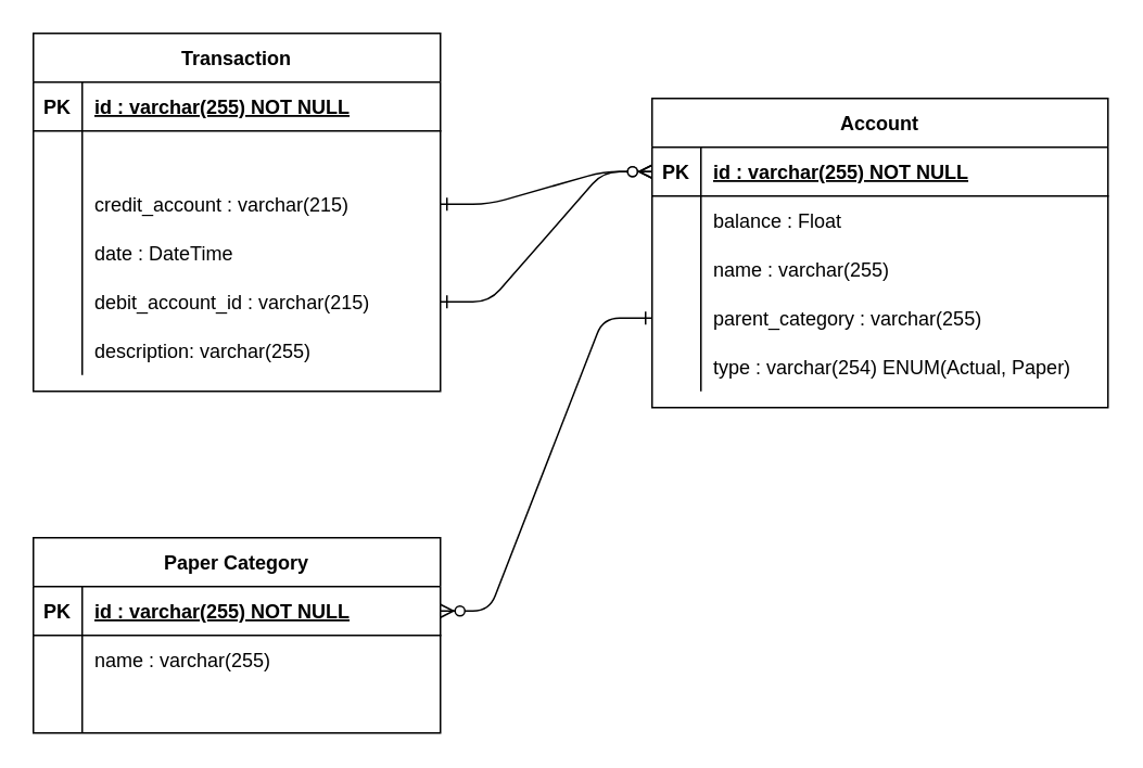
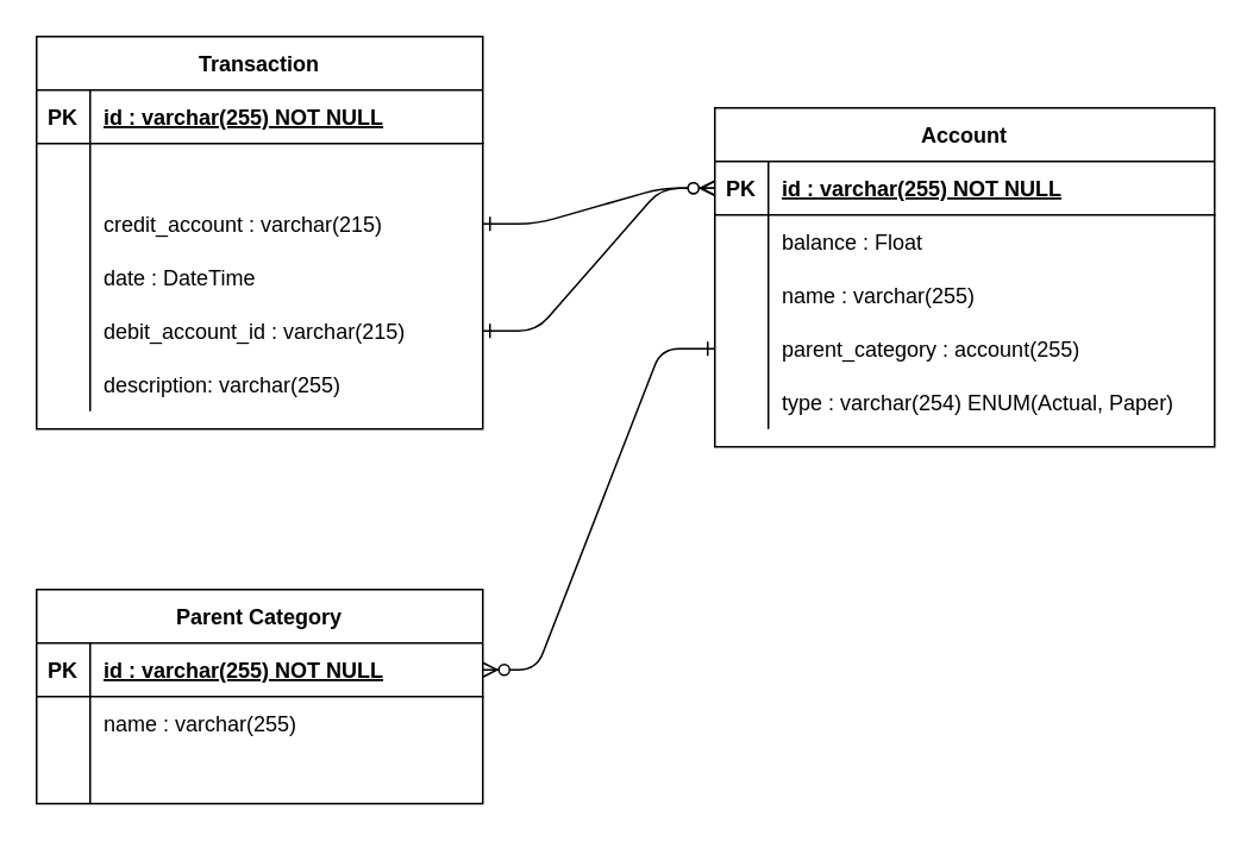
  <mxCell id="0" />
  <mxCell id="1" parent="0" />
- <mxCell id="2" value="Paper Category" style="shape=table;startSize=30;container=1;collapsible=1;childLayout=tableLayout;fixedRows=1;rowLines=0;fontStyle=1;align=center;resizeLast=1;" vertex="1" parent="1"><mxGeometry x="20" y="330" width="250" height="120" as="geometry" /></mxCell>
+ <mxCell id="2" value="Parent Category" style="shape=table;startSize=30;container=1;collapsible=1;childLayout=tableLayout;fixedRows=1;rowLines=0;fontStyle=1;align=center;resizeLast=1;" vertex="1" parent="1"><mxGeometry x="20" y="330" width="250" height="120" as="geometry" /></mxCell>
  <mxCell id="3" value="" style="shape=partialRectangle;collapsible=0;dropTarget=0;pointerEvents=0;fillColor=none;points=[[0,0.5],[1,0.5]];portConstraint=eastwest;top=0;left=0;right=0;bottom=1;" vertex="1" parent="2"><mxGeometry y="30" width="250" height="30" as="geometry" /></mxCell>
  <mxCell id="4" value="PK" style="shape=partialRectangle;overflow=hidden;connectable=0;fillColor=none;top=0;left=0;bottom=0;right=0;fontStyle=1;" vertex="1" parent="3"><mxGeometry width="30" height="30" as="geometry"><mxRectangle width="30" height="30" as="alternateBounds" /></mxGeometry></mxCell>
  <mxCell id="5" value="" style="shape=partialRectangle;overflow=hidden;connectable=0;fillColor=none;top=0;left=0;bottom=0;right=0;align=left;spacingLeft=6;fontStyle=5;" vertex="1" parent="3"><mxGeometry x="30" width="220" height="30" as="geometry"><mxRectangle width="220" height="30" as="alternateBounds" /></mxGeometry></mxCell>
  <mxCell id="6" value="" style="shape=partialRectangle;collapsible=0;dropTarget=0;pointerEvents=0;fillColor=none;points=[[0,0.5],[1,0.5]];portConstraint=eastwest;top=0;left=0;right=0;bottom=0;" vertex="1" parent="2"><mxGeometry y="60" width="250" height="30" as="geometry" /></mxCell>
  <mxCell id="7" value="" style="shape=partialRectangle;overflow=hidden;connectable=0;fillColor=none;top=0;left=0;bottom=0;right=0;" vertex="1" parent="6"><mxGeometry width="30" height="30" as="geometry"><mxRectangle width="30" height="30" as="alternateBounds" /></mxGeometry></mxCell>
  <mxCell id="8" value="name : varchar(255)" style="shape=partialRectangle;overflow=hidden;connectable=0;fillColor=none;top=0;left=0;bottom=0;right=0;align=left;spacingLeft=6;" vertex="1" parent="6"><mxGeometry x="30" width="220" height="30" as="geometry"><mxRectangle width="220" height="30" as="alternateBounds" /></mxGeometry></mxCell>
  <mxCell id="9" value="" style="shape=partialRectangle;collapsible=0;dropTarget=0;pointerEvents=0;fillColor=none;points=[[0,0.5],[1,0.5]];portConstraint=eastwest;top=0;left=0;right=0;bottom=0;" vertex="1" parent="2"><mxGeometry y="90" width="250" height="30" as="geometry" /></mxCell>
  <mxCell id="10" value="" style="shape=partialRectangle;overflow=hidden;connectable=0;fillColor=none;top=0;left=0;bottom=0;right=0;" vertex="1" parent="9"><mxGeometry width="30" height="30" as="geometry"><mxRectangle width="30" height="30" as="alternateBounds" /></mxGeometry></mxCell>
  <mxCell id="11" value="" style="shape=partialRectangle;overflow=hidden;connectable=0;fillColor=none;top=0;left=0;bottom=0;right=0;align=left;spacingLeft=6;" vertex="1" parent="9"><mxGeometry x="30" width="220" height="30" as="geometry"><mxRectangle width="220" height="30" as="alternateBounds" /></mxGeometry></mxCell>
  <mxCell id="12" value="Transaction" style="shape=table;startSize=30;container=1;collapsible=1;childLayout=tableLayout;fixedRows=1;rowLines=0;fontStyle=1;align=center;resizeLast=1;" vertex="1" parent="1"><mxGeometry x="20" y="20" width="250" height="220" as="geometry" /></mxCell>
  <mxCell id="13" value="" style="shape=partialRectangle;collapsible=0;dropTarget=0;pointerEvents=0;fillColor=none;points=[[0,0.5],[1,0.5]];portConstraint=eastwest;top=0;left=0;right=0;bottom=1;" vertex="1" parent="12"><mxGeometry y="30" width="250" height="30" as="geometry" /></mxCell>
  <mxCell id="14" value="PK" style="shape=partialRectangle;overflow=hidden;connectable=0;fillColor=none;top=0;left=0;bottom=0;right=0;fontStyle=1;" vertex="1" parent="13"><mxGeometry width="30" height="30" as="geometry"><mxRectangle width="30" height="30" as="alternateBounds" /></mxGeometry></mxCell>
  <mxCell id="15" value="id : varchar(255) NOT NULL" style="shape=partialRectangle;overflow=hidden;connectable=0;fillColor=none;top=0;left=0;bottom=0;right=0;align=left;spacingLeft=6;fontStyle=5;" vertex="1" parent="13"><mxGeometry x="30" width="220" height="30" as="geometry"><mxRectangle width="220" height="30" as="alternateBounds" /></mxGeometry></mxCell>
  <mxCell id="16" value="" style="shape=partialRectangle;collapsible=0;dropTarget=0;pointerEvents=0;fillColor=none;points=[[0,0.5],[1,0.5]];portConstraint=eastwest;top=0;left=0;right=0;bottom=0;" vertex="1" parent="12"><mxGeometry y="60" width="250" height="30" as="geometry" /></mxCell>
  <mxCell id="17" value="" style="shape=partialRectangle;overflow=hidden;connectable=0;fillColor=none;top=0;left=0;bottom=0;right=0;" vertex="1" parent="16"><mxGeometry width="30" height="30" as="geometry"><mxRectangle width="30" height="30" as="alternateBounds" /></mxGeometry></mxCell>
  <mxCell id="18" value="" style="shape=partialRectangle;collapsible=0;dropTarget=0;pointerEvents=0;fillColor=none;points=[[0,0.5],[1,0.5]];portConstraint=eastwest;top=0;left=0;right=0;bottom=0;" vertex="1" parent="12"><mxGeometry y="90" width="250" height="30" as="geometry" /></mxCell>
  <mxCell id="19" value="" style="shape=partialRectangle;overflow=hidden;connectable=0;fillColor=none;top=0;left=0;bottom=0;right=0;" vertex="1" parent="18"><mxGeometry width="30" height="30" as="geometry"><mxRectangle width="30" height="30" as="alternateBounds" /></mxGeometry></mxCell>
  <mxCell id="20" value="credit_account : varchar(215)" style="shape=partialRectangle;overflow=hidden;connectable=0;fillColor=none;top=0;left=0;bottom=0;right=0;align=left;spacingLeft=6;" vertex="1" parent="18"><mxGeometry x="30" width="220" height="30" as="geometry"><mxRectangle width="220" height="30" as="alternateBounds" /></mxGeometry></mxCell>
  <mxCell id="21" value="" style="shape=partialRectangle;collapsible=0;dropTarget=0;pointerEvents=0;fillColor=none;points=[[0,0.5],[1,0.5]];portConstraint=eastwest;top=0;left=0;right=0;bottom=0;" vertex="1" parent="12"><mxGeometry y="120" width="250" height="30" as="geometry" /></mxCell>
  <mxCell id="22" value="" style="shape=partialRectangle;overflow=hidden;connectable=0;fillColor=none;top=0;left=0;bottom=0;right=0;" vertex="1" parent="21"><mxGeometry width="30" height="30" as="geometry"><mxRectangle width="30" height="30" as="alternateBounds" /></mxGeometry></mxCell>
  <mxCell id="23" value="date : DateTime" style="shape=partialRectangle;overflow=hidden;connectable=0;fillColor=none;top=0;left=0;bottom=0;right=0;align=left;spacingLeft=6;" vertex="1" parent="21"><mxGeometry x="30" width="220" height="30" as="geometry"><mxRectangle width="220" height="30" as="alternateBounds" /></mxGeometry></mxCell>
  <mxCell id="24" value="" style="shape=partialRectangle;collapsible=0;dropTarget=0;pointerEvents=0;fillColor=none;points=[[0,0.5],[1,0.5]];portConstraint=eastwest;top=0;left=0;right=0;bottom=0;" vertex="1" parent="12"><mxGeometry y="150" width="250" height="30" as="geometry" /></mxCell>
  <mxCell id="25" value="" style="shape=partialRectangle;overflow=hidden;connectable=0;fillColor=none;top=0;left=0;bottom=0;right=0;" vertex="1" parent="24"><mxGeometry width="30" height="30" as="geometry"><mxRectangle width="30" height="30" as="alternateBounds" /></mxGeometry></mxCell>
  <mxCell id="26" value="debit_account_id : varchar(215)" style="shape=partialRectangle;overflow=hidden;connectable=0;fillColor=none;top=0;left=0;bottom=0;right=0;align=left;spacingLeft=6;" vertex="1" parent="24"><mxGeometry x="30" width="220" height="30" as="geometry"><mxRectangle width="220" height="30" as="alternateBounds" /></mxGeometry></mxCell>
  <mxCell id="27" value="" style="shape=partialRectangle;collapsible=0;dropTarget=0;pointerEvents=0;fillColor=none;points=[[0,0.5],[1,0.5]];portConstraint=eastwest;top=0;left=0;right=0;bottom=0;" vertex="1" parent="12"><mxGeometry y="180" width="250" height="30" as="geometry" /></mxCell>
  <mxCell id="28" value="" style="shape=partialRectangle;overflow=hidden;connectable=0;fillColor=none;top=0;left=0;bottom=0;right=0;" vertex="1" parent="27"><mxGeometry width="30" height="30" as="geometry"><mxRectangle width="30" height="30" as="alternateBounds" /></mxGeometry></mxCell>
  <mxCell id="29" value="description: varchar(255)" style="shape=partialRectangle;overflow=hidden;connectable=0;fillColor=none;top=0;left=0;bottom=0;right=0;align=left;spacingLeft=6;" vertex="1" parent="27"><mxGeometry x="30" width="220" height="30" as="geometry"><mxRectangle width="220" height="30" as="alternateBounds" /></mxGeometry></mxCell>
  <mxCell id="30" value="Account" style="shape=table;startSize=30;container=1;collapsible=1;childLayout=tableLayout;fixedRows=1;rowLines=0;fontStyle=1;align=center;resizeLast=1;" vertex="1" parent="1"><mxGeometry x="400" y="60" width="280" height="190" as="geometry" /></mxCell>
  <mxCell id="31" value="" style="shape=partialRectangle;collapsible=0;dropTarget=0;pointerEvents=0;fillColor=none;points=[[0,0.5],[1,0.5]];portConstraint=eastwest;top=0;left=0;right=0;bottom=1;" vertex="1" parent="30"><mxGeometry y="30" width="280" height="30" as="geometry" /></mxCell>
  <mxCell id="32" value="PK" style="shape=partialRectangle;overflow=hidden;connectable=0;fillColor=none;top=0;left=0;bottom=0;right=0;fontStyle=1;" vertex="1" parent="31"><mxGeometry width="30" height="30" as="geometry"><mxRectangle width="30" height="30" as="alternateBounds" /></mxGeometry></mxCell>
  <mxCell id="33" value="" style="shape=partialRectangle;overflow=hidden;connectable=0;fillColor=none;top=0;left=0;bottom=0;right=0;align=left;spacingLeft=6;fontStyle=5;" vertex="1" parent="31"><mxGeometry x="30" width="250" height="30" as="geometry"><mxRectangle width="250" height="30" as="alternateBounds" /></mxGeometry></mxCell>
  <mxCell id="34" value="" style="shape=partialRectangle;collapsible=0;dropTarget=0;pointerEvents=0;fillColor=none;points=[[0,0.5],[1,0.5]];portConstraint=eastwest;top=0;left=0;right=0;bottom=0;" vertex="1" parent="30"><mxGeometry y="60" width="280" height="30" as="geometry" /></mxCell>
  <mxCell id="35" value="" style="shape=partialRectangle;overflow=hidden;connectable=0;fillColor=none;top=0;left=0;bottom=0;right=0;" vertex="1" parent="34"><mxGeometry width="30" height="30" as="geometry"><mxRectangle width="30" height="30" as="alternateBounds" /></mxGeometry></mxCell>
  <mxCell id="36" value="balance : Float" style="shape=partialRectangle;overflow=hidden;connectable=0;fillColor=none;top=0;left=0;bottom=0;right=0;align=left;spacingLeft=6;" vertex="1" parent="34"><mxGeometry x="30" width="250" height="30" as="geometry"><mxRectangle width="250" height="30" as="alternateBounds" /></mxGeometry></mxCell>
  <mxCell id="37" value="" style="shape=partialRectangle;collapsible=0;dropTarget=0;pointerEvents=0;fillColor=none;points=[[0,0.5],[1,0.5]];portConstraint=eastwest;top=0;left=0;right=0;bottom=0;" vertex="1" parent="30"><mxGeometry y="90" width="280" height="30" as="geometry" /></mxCell>
  <mxCell id="38" value="" style="shape=partialRectangle;overflow=hidden;connectable=0;fillColor=none;top=0;left=0;bottom=0;right=0;" vertex="1" parent="37"><mxGeometry width="30" height="30" as="geometry"><mxRectangle width="30" height="30" as="alternateBounds" /></mxGeometry></mxCell>
  <mxCell id="39" value="name : varchar(255)" style="shape=partialRectangle;overflow=hidden;connectable=0;fillColor=none;top=0;left=0;bottom=0;right=0;align=left;spacingLeft=6;" vertex="1" parent="37"><mxGeometry x="30" width="250" height="30" as="geometry"><mxRectangle width="250" height="30" as="alternateBounds" /></mxGeometry></mxCell>
  <mxCell id="40" value="" style="shape=partialRectangle;collapsible=0;dropTarget=0;pointerEvents=0;fillColor=none;points=[[0,0.5],[1,0.5]];portConstraint=eastwest;top=0;left=0;right=0;bottom=0;" vertex="1" parent="30"><mxGeometry y="120" width="280" height="30" as="geometry" /></mxCell>
  <mxCell id="41" value="        " style="shape=partialRectangle;overflow=hidden;connectable=0;fillColor=none;top=0;left=0;bottom=0;right=0;" vertex="1" parent="40"><mxGeometry width="30" height="30" as="geometry"><mxRectangle width="30" height="30" as="alternateBounds" /></mxGeometry></mxCell>
- <mxCell id="42" value="parent_category : varchar(255)" style="shape=partialRectangle;overflow=hidden;connectable=0;fillColor=none;top=0;left=0;bottom=0;right=0;align=left;spacingLeft=6;" vertex="1" parent="40"><mxGeometry x="30" width="250" height="30" as="geometry"><mxRectangle width="250" height="30" as="alternateBounds" /></mxGeometry></mxCell>
+ <mxCell id="42" value="parent_category : account(255)" style="shape=partialRectangle;overflow=hidden;connectable=0;fillColor=none;top=0;left=0;bottom=0;right=0;align=left;spacingLeft=6;" vertex="1" parent="40"><mxGeometry x="30" width="250" height="30" as="geometry"><mxRectangle width="250" height="30" as="alternateBounds" /></mxGeometry></mxCell>
  <mxCell id="43" value="" style="shape=partialRectangle;collapsible=0;dropTarget=0;pointerEvents=0;fillColor=none;points=[[0,0.5],[1,0.5]];portConstraint=eastwest;top=0;left=0;right=0;bottom=0;" vertex="1" parent="30"><mxGeometry y="150" width="280" height="30" as="geometry" /></mxCell>
  <mxCell id="44" value="                " style="shape=partialRectangle;overflow=hidden;connectable=0;fillColor=none;top=0;left=0;bottom=0;right=0;" vertex="1" parent="43"><mxGeometry width="30" height="30" as="geometry"><mxRectangle width="30" height="30" as="alternateBounds" /></mxGeometry></mxCell>
  <mxCell id="45" value="type : varchar(254) ENUM(Actual, Paper)" style="shape=partialRectangle;overflow=hidden;connectable=0;fillColor=none;top=0;left=0;bottom=0;right=0;align=left;spacingLeft=6;" vertex="1" parent="43"><mxGeometry x="30" width="250" height="30" as="geometry"><mxRectangle width="250" height="30" as="alternateBounds" /></mxGeometry></mxCell>
  <mxCell id="46" value="id : varchar(255) NOT NULL" style="shape=partialRectangle;overflow=hidden;connectable=0;fillColor=none;top=0;left=0;bottom=0;right=0;align=left;spacingLeft=6;fontStyle=5;" vertex="1" parent="1"><mxGeometry x="50" y="360" width="220" height="30" as="geometry"><mxRectangle width="220" height="30" as="alternateBounds" /></mxGeometry></mxCell>
  <mxCell id="47" value="id : varchar(255) NOT NULL" style="shape=partialRectangle;overflow=hidden;connectable=0;fillColor=none;top=0;left=0;bottom=0;right=0;align=left;spacingLeft=6;fontStyle=5;" vertex="1" parent="1"><mxGeometry x="430" y="90" width="220" height="30" as="geometry"><mxRectangle width="220" height="30" as="alternateBounds" /></mxGeometry></mxCell>
  <mxCell id="48" value="" style="edgeStyle=entityRelationEdgeStyle;endArrow=ERzeroToMany;startArrow=ERone;endFill=1;startFill=0;exitX=1;exitY=0.5;exitDx=0;exitDy=0;entryX=0;entryY=0.5;entryDx=0;entryDy=0;" edge="1" parent="1" source="18" target="31"><mxGeometry width="100" height="100" relative="1" as="geometry"><mxPoint x="310" y="40" as="sourcePoint" /><mxPoint x="390" y="70" as="targetPoint" /></mxGeometry></mxCell>
  <mxCell id="49" value="" style="edgeStyle=entityRelationEdgeStyle;endArrow=ERzeroToMany;startArrow=ERone;endFill=1;startFill=0;exitX=1;exitY=0.5;exitDx=0;exitDy=0;entryX=0;entryY=0.5;entryDx=0;entryDy=0;" edge="1" parent="1" source="24" target="31"><mxGeometry width="100" height="100" relative="1" as="geometry"><mxPoint x="280" y="135" as="sourcePoint" /><mxPoint x="410" y="115" as="targetPoint" /></mxGeometry></mxCell>
  <mxCell id="50" value="" style="edgeStyle=entityRelationEdgeStyle;endArrow=ERzeroToMany;startArrow=ERone;endFill=1;startFill=0;exitX=0;exitY=0.5;exitDx=0;exitDy=0;entryX=1;entryY=0.5;entryDx=0;entryDy=0;" edge="1" parent="1" source="40" target="3"><mxGeometry width="100" height="100" relative="1" as="geometry"><mxPoint x="280" y="195" as="sourcePoint" /><mxPoint x="410" y="115" as="targetPoint" /></mxGeometry></mxCell>
